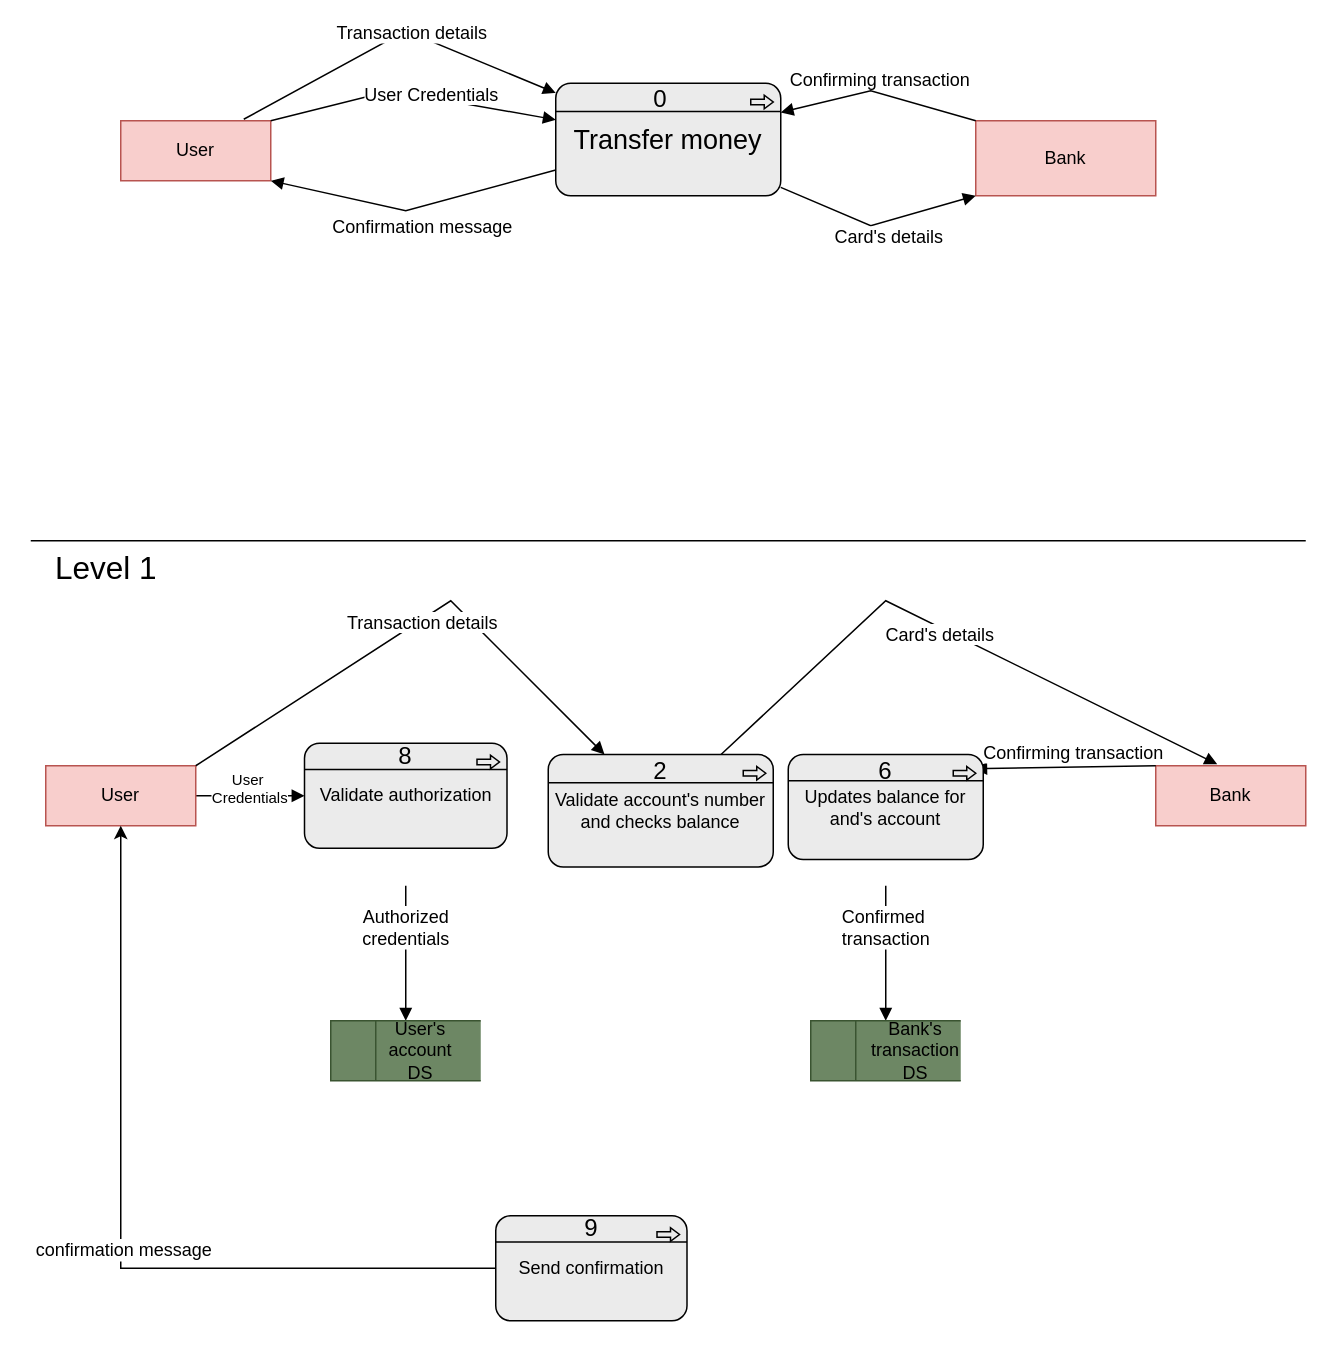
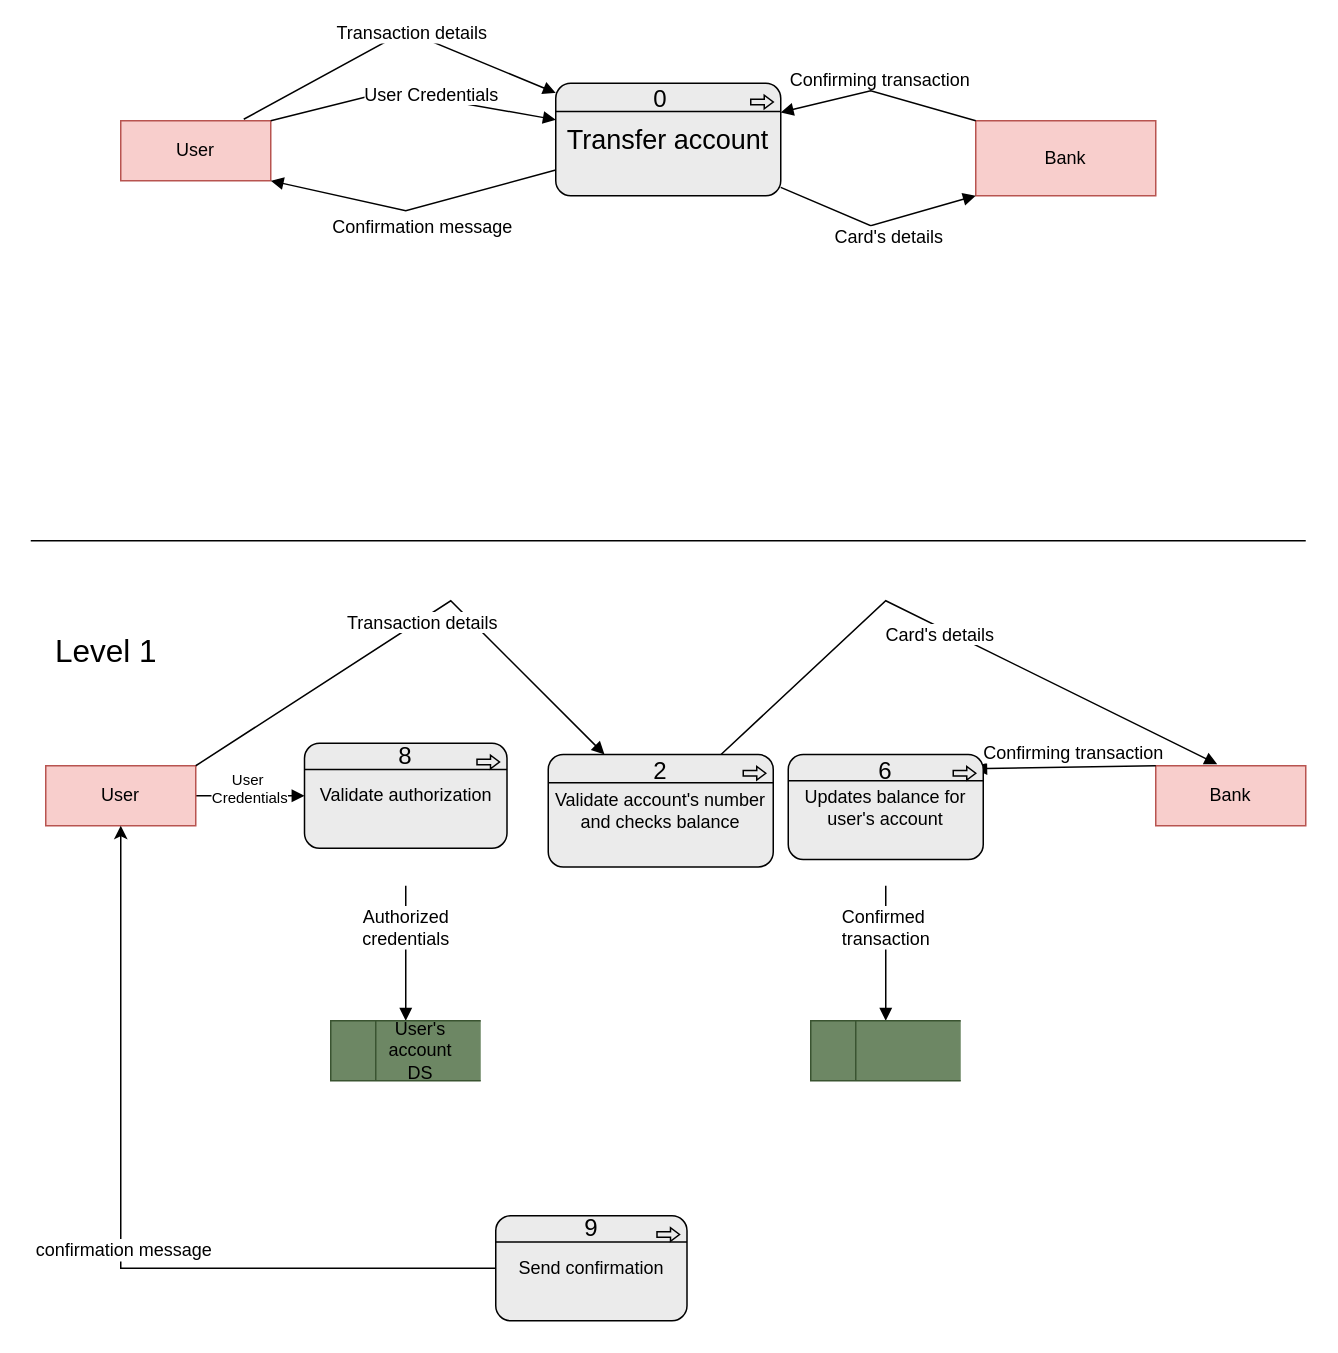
  <mxCell id="0" />
  <mxCell id="1" parent="0" />
  <mxCell id="2" value="User" style="whiteSpace=wrap;html=1;align=center;fillColor=#f8cecc;strokeColor=#b85450;" parent="1" vertex="1"><mxGeometry x="80" y="80" width="100" height="40" as="geometry" /></mxCell>
  <mxCell id="3" value="Bank" style="whiteSpace=wrap;html=1;align=center;fillColor=#f8cecc;strokeColor=#b85450;" parent="1" vertex="1"><mxGeometry x="650" y="80" width="120" height="50" as="geometry" /></mxCell>
  <mxCell id="4" value="User Credentials" style="html=1;verticalAlign=bottom;endArrow=block;curved=0;rounded=0;exitX=1;exitY=0;exitDx=0;exitDy=0;fontSize=12;" parent="1" source="2" target="27" edge="1"><mxGeometry x="0.147" y="-7" width="80" relative="1" as="geometry"><mxPoint x="190" y="80" as="sourcePoint" /><mxPoint x="350" y="80" as="targetPoint" /><Array as="points"><mxPoint x="260" y="60" /></Array><mxPoint as="offset" /></mxGeometry></mxCell>
  <mxCell id="5" value="Confirmation message" style="html=1;verticalAlign=bottom;endArrow=block;curved=0;rounded=0;entryX=1;entryY=1;entryDx=0;entryDy=0;fontSize=12;" parent="1" source="27" target="2" edge="1"><mxGeometry x="0.002" y="22" width="80" relative="1" as="geometry"><mxPoint x="359" y="119" as="sourcePoint" /><mxPoint x="340" y="100" as="targetPoint" /><Array as="points"><mxPoint x="270" y="140" /></Array><mxPoint as="offset" /></mxGeometry></mxCell>
  <mxCell id="6" value="Confirming transaction" style="html=1;verticalAlign=bottom;endArrow=block;curved=0;rounded=0;exitX=0;exitY=0;exitDx=0;exitDy=0;fontSize=12;" parent="1" source="3" target="27" edge="1"><mxGeometry width="80" relative="1" as="geometry"><mxPoint x="690" y="40" as="sourcePoint" /><mxPoint x="510" y="80" as="targetPoint" /><Array as="points"><mxPoint x="580" y="60" /></Array></mxGeometry></mxCell>
  <mxCell id="7" value="Card's details" style="html=1;verticalAlign=bottom;endArrow=block;curved=0;rounded=0;entryX=0;entryY=1;entryDx=0;entryDy=0;fontSize=12;" parent="1" source="27" target="3" edge="1"><mxGeometry x="0.125" y="-20" width="80" relative="1" as="geometry"><mxPoint x="500.08" y="124" as="sourcePoint" /><mxPoint x="500" y="140" as="targetPoint" /><Array as="points"><mxPoint x="580" y="150" /></Array><mxPoint x="-6" y="1" as="offset" /></mxGeometry></mxCell>
  <mxCell id="8" value="User&amp;nbsp;&lt;div&gt;Credentials&lt;/div&gt;" style="html=1;verticalAlign=bottom;endArrow=block;curved=0;rounded=0;fontSize=10;exitX=1;exitY=0.5;exitDx=0;exitDy=0;" parent="1" source="11" target="30" edge="1"><mxGeometry y="-10" width="80" relative="1" as="geometry"><mxPoint x="120" y="510" as="sourcePoint" /><mxPoint x="210" y="530" as="targetPoint" /><Array as="points" /><mxPoint as="offset" /></mxGeometry></mxCell>
  <mxCell id="9" value="Authorized&lt;div&gt;credentials&lt;/div&gt;" style="html=1;verticalAlign=bottom;endArrow=block;curved=0;rounded=0;fontSize=12;exitX=0.5;exitY=1;exitDx=0;exitDy=0;entryX=0.5;entryY=0;entryDx=0;entryDy=0;" parent="1" target="10" edge="1"><mxGeometry width="80" relative="1" as="geometry"><mxPoint x="270" y="590" as="sourcePoint" /><mxPoint x="270" y="670" as="targetPoint" /><Array as="points" /></mxGeometry></mxCell>
  <mxCell id="10" value="" style="html=1;dashed=0;whiteSpace=wrap;shape=mxgraph.dfd.dataStoreID;align=left;spacingLeft=3;points=[[0,0],[0.5,0],[1,0],[0,0.5],[1,0.5],[0,1],[0.5,1],[1,1]];flipH=0;fillColor=#6d8764;fontColor=#ffffff;strokeColor=#3A5431;" parent="1" vertex="1"><mxGeometry x="220" y="680" width="100" height="40" as="geometry" /></mxCell>
  <mxCell id="11" value="User" style="whiteSpace=wrap;html=1;align=center;fillColor=#f8cecc;strokeColor=#b85450;" parent="1" vertex="1"><mxGeometry x="30" y="510" width="100" height="40" as="geometry" /></mxCell>
  <mxCell id="12" value="Bank" style="whiteSpace=wrap;html=1;align=center;fillColor=#f8cecc;strokeColor=#b85450;" parent="1" vertex="1"><mxGeometry x="770" y="510" width="100" height="40" as="geometry" /></mxCell>
  <mxCell id="13" value="User's account&lt;div&gt;DS&lt;/div&gt;" style="text;strokeColor=none;align=center;fillColor=none;html=1;verticalAlign=middle;whiteSpace=wrap;rounded=0;" parent="1" vertex="1"><mxGeometry x="250" y="685" width="60" height="30" as="geometry" /></mxCell>
  <mxCell id="14" value="Confirming transaction" style="html=1;verticalAlign=bottom;endArrow=block;curved=0;rounded=0;fontSize=12;exitX=0;exitY=0;exitDx=0;exitDy=0;entryX=0.954;entryY=0.136;entryDx=0;entryDy=0;entryPerimeter=0;" parent="1" source="12" target="36" edge="1"><mxGeometry x="-0.091" width="80" relative="1" as="geometry"><mxPoint x="670" y="480" as="sourcePoint" /><mxPoint x="660" y="511" as="targetPoint" /><Array as="points" /><mxPoint as="offset" /></mxGeometry></mxCell>
  <mxCell id="15" value="Confirmed&amp;nbsp;&lt;div&gt;transaction&lt;/div&gt;" style="html=1;verticalAlign=bottom;endArrow=block;curved=0;rounded=0;fontSize=12;exitX=0.5;exitY=1;exitDx=0;exitDy=0;entryX=0.5;entryY=0;entryDx=0;entryDy=0;" parent="1" target="16" edge="1"><mxGeometry width="80" relative="1" as="geometry"><mxPoint x="590" y="590" as="sourcePoint" /><mxPoint x="600" y="660" as="targetPoint" /><Array as="points" /></mxGeometry></mxCell>
  <mxCell id="16" value="" style="html=1;dashed=0;whiteSpace=wrap;shape=mxgraph.dfd.dataStoreID;align=left;spacingLeft=3;points=[[0,0],[0.5,0],[1,0],[0,0.5],[1,0.5],[0,1],[0.5,1],[1,1]];flipH=0;fillColor=#6d8764;fontColor=#ffffff;strokeColor=#3A5431;" parent="1" vertex="1"><mxGeometry x="540" y="680" width="100" height="40" as="geometry" /></mxCell>
- <mxCell id="17" value="Bank's transaction&lt;div&gt;DS&lt;/div&gt;" style="text;strokeColor=none;align=center;fillColor=none;html=1;verticalAlign=middle;whiteSpace=wrap;rounded=0;" parent="1" vertex="1"><mxGeometry x="580" y="680" width="60" height="40" as="geometry" /></mxCell>
- <mxCell id="18" value="&lt;font&gt;Level 1&lt;/font&gt;" style="text;html=1;align=center;verticalAlign=middle;resizable=0;points=[];autosize=1;strokeColor=none;fillColor=none;fontSize=21;" parent="1" vertex="1"><mxGeometry x="25" y="358" width="90" height="40" as="geometry" /></mxCell>
+ <mxCell id="18" value="&lt;font&gt;Level 1&lt;/font&gt;" style="text;html=1;align=center;verticalAlign=middle;resizable=0;points=[];autosize=1;strokeColor=none;fillColor=none;fontSize=21;" parent="1" vertex="1"><mxGeometry x="25" y="413" width="90" height="40" as="geometry" /></mxCell>
  <mxCell id="19" value="Transaction details" style="html=1;verticalAlign=bottom;endArrow=block;curved=0;rounded=0;exitX=0.82;exitY=-0.025;exitDx=0;exitDy=0;fontSize=12;exitPerimeter=0;" parent="1" source="2" target="27" edge="1"><mxGeometry x="0.136" y="-9" width="80" relative="1" as="geometry"><mxPoint x="190" y="40" as="sourcePoint" /><mxPoint x="362" y="43.04" as="targetPoint" /><Array as="points"><mxPoint x="270" y="20" /></Array><mxPoint as="offset" /></mxGeometry></mxCell>
  <mxCell id="20" value="&lt;font style=&quot;font-size: 12px;&quot;&gt;Transaction details&lt;/font&gt;" style="html=1;verticalAlign=bottom;endArrow=block;curved=0;rounded=0;fontSize=10;exitX=1;exitY=0;exitDx=0;exitDy=0;" parent="1" source="11" target="33" edge="1"><mxGeometry x="-0.002" y="-10" width="80" relative="1" as="geometry"><mxPoint x="230" y="453" as="sourcePoint" /><mxPoint x="378" y="502" as="targetPoint" /><Array as="points"><mxPoint x="300" y="400" /></Array><mxPoint as="offset" /></mxGeometry></mxCell>
  <mxCell id="21" value="Card's details" style="html=1;verticalAlign=bottom;endArrow=block;curved=0;rounded=0;fontSize=12;entryX=0.41;entryY=-0.025;entryDx=0;entryDy=0;entryPerimeter=0;" parent="1" source="33" target="12" edge="1"><mxGeometry x="-0.01" y="-12" width="80" relative="1" as="geometry"><mxPoint x="480" y="500" as="sourcePoint" /><mxPoint x="630" y="410" as="targetPoint" /><Array as="points"><mxPoint x="590" y="400" /></Array><mxPoint y="1" as="offset" /></mxGeometry></mxCell>
  <mxCell id="22" style="edgeStyle=orthogonalEdgeStyle;rounded=0;orthogonalLoop=1;jettySize=auto;html=1;entryX=0.5;entryY=1;entryDx=0;entryDy=0;exitX=0;exitY=0.5;exitDx=0;exitDy=0;exitPerimeter=0;" parent="1" source="39" target="11" edge="1"><mxGeometry relative="1" as="geometry"><mxPoint x="320" y="836" as="sourcePoint" /></mxGeometry></mxCell>
  <mxCell id="23" value="confirmation message" style="edgeLabel;html=1;align=center;verticalAlign=middle;resizable=0;points=[];fontSize=12;" parent="22" vertex="1" connectable="0"><mxGeometry x="-0.035" y="-1" relative="1" as="geometry"><mxPoint as="offset" /></mxGeometry></mxCell>
  <mxCell id="24" value="" style="endArrow=none;html=1;rounded=0;exitX=0;exitY=0.25;exitDx=0;exitDy=0;elbow=horizontal;exitPerimeter=0;entryX=1;entryY=0.25;entryDx=0;entryDy=0;entryPerimeter=0;" parent="1" source="33" target="33" edge="1"><mxGeometry width="50" height="50" relative="1" as="geometry"><mxPoint x="352.998" y="413.004" as="sourcePoint" /><mxPoint x="410" y="420" as="targetPoint" /><Array as="points" /></mxGeometry></mxCell>
  <mxCell id="25" value="" style="endArrow=none;html=1;rounded=0;entryX=1;entryY=0.25;entryDx=0;entryDy=0;exitX=0;exitY=0.25;exitDx=0;exitDy=0;elbow=horizontal;entryPerimeter=0;exitPerimeter=0;" parent="1" source="30" target="30" edge="1"><mxGeometry width="50" height="50" relative="1" as="geometry"><mxPoint x="227.574" y="496.109" as="sourcePoint" /><mxPoint x="312.426" y="496.109" as="targetPoint" /></mxGeometry></mxCell>
  <mxCell id="26" value="" style="endArrow=none;html=1;rounded=0;" parent="1" edge="1"><mxGeometry width="50" height="50" relative="1" as="geometry"><mxPoint y="360" as="sourcePoint" x="20" /><mxPoint x="870" y="360" as="targetPoint" /></mxGeometry></mxCell>
- <mxCell id="27" value="Transfer money" style="html=1;outlineConnect=0;whiteSpace=wrap;fillColor=#EBEBEB;shape=mxgraph.archimate3.application;appType=proc;archiType=rounded;fontSize=18;" parent="1" vertex="1"><mxGeometry x="370" y="55" width="150" height="75" as="geometry" /></mxCell>
+ <mxCell id="27" value="Transfer account" style="html=1;outlineConnect=0;whiteSpace=wrap;fillColor=#EBEBEB;shape=mxgraph.archimate3.application;appType=proc;archiType=rounded;fontSize=18;" parent="1" vertex="1"><mxGeometry x="370" y="55" width="150" height="75" as="geometry" /></mxCell>
  <mxCell id="28" value="" style="endArrow=none;html=1;rounded=0;entryX=1;entryY=0.25;entryDx=0;entryDy=0;entryPerimeter=0;exitX=0;exitY=0.25;exitDx=0;exitDy=0;exitPerimeter=0;" parent="1" source="27" target="27" edge="1"><mxGeometry width="50" height="50" relative="1" as="geometry"><mxPoint x="450" y="160" as="sourcePoint" /><mxPoint x="500" y="110" as="targetPoint" /></mxGeometry></mxCell>
  <mxCell id="29" value="0" style="text;strokeColor=none;align=center;fillColor=none;html=1;verticalAlign=middle;whiteSpace=wrap;rounded=0;fontSize=16;" parent="1" vertex="1"><mxGeometry x="410" y="50" width="60" height="30" as="geometry" /></mxCell>
  <mxCell id="30" value="Validate authorization" style="html=1;outlineConnect=0;whiteSpace=wrap;fillColor=#EBEBEB;shape=mxgraph.archimate3.application;appType=proc;archiType=rounded;" parent="1" vertex="1"><mxGeometry x="202.5" y="495" width="135" height="70" as="geometry" /></mxCell>
  <mxCell id="31" value="" style="endArrow=none;html=1;rounded=0;entryX=1;entryY=0.25;entryDx=0;entryDy=0;entryPerimeter=0;exitX=0;exitY=0.25;exitDx=0;exitDy=0;exitPerimeter=0;" parent="1" source="30" target="30" edge="1"><mxGeometry width="50" height="50" relative="1" as="geometry"><mxPoint x="450" y="560" as="sourcePoint" /><mxPoint x="500" y="510" as="targetPoint" /></mxGeometry></mxCell>
  <mxCell id="32" value="8" style="text;strokeColor=none;align=center;fillColor=none;html=1;verticalAlign=middle;whiteSpace=wrap;rounded=0;fontSize=16;" parent="1" vertex="1"><mxGeometry x="240" y="485" width="60" height="35" as="geometry" /></mxCell>
  <mxCell id="33" value="Validate account's number&lt;div&gt;and checks balance&lt;/div&gt;" style="html=1;outlineConnect=0;whiteSpace=wrap;fillColor=#EBEBEB;shape=mxgraph.archimate3.application;appType=proc;archiType=rounded;" parent="1" vertex="1"><mxGeometry x="365" y="502.5" width="150" height="75" as="geometry" /></mxCell>
  <mxCell id="34" value="" style="endArrow=none;html=1;rounded=0;entryX=1;entryY=0.25;entryDx=0;entryDy=0;entryPerimeter=0;exitX=0;exitY=0.25;exitDx=0;exitDy=0;exitPerimeter=0;" parent="1" source="33" target="33" edge="1"><mxGeometry width="50" height="50" relative="1" as="geometry"><mxPoint x="430" y="640" as="sourcePoint" /><mxPoint x="480" y="590" as="targetPoint" /></mxGeometry></mxCell>
  <mxCell id="35" value="2" style="text;strokeColor=none;align=center;fillColor=none;html=1;verticalAlign=middle;whiteSpace=wrap;rounded=0;fontSize=16;" parent="1" vertex="1"><mxGeometry x="410" y="495" width="60" height="35" as="geometry" /></mxCell>
- <mxCell id="36" value="Updates balance for and's account" style="html=1;outlineConnect=0;whiteSpace=wrap;fillColor=#EBEBEB;shape=mxgraph.archimate3.application;appType=proc;archiType=rounded;" parent="1" vertex="1"><mxGeometry x="525" y="502.5" width="130" height="70" as="geometry" /></mxCell>
+ <mxCell id="36" value="Updates balance for user's account" style="html=1;outlineConnect=0;whiteSpace=wrap;fillColor=#EBEBEB;shape=mxgraph.archimate3.application;appType=proc;archiType=rounded;" parent="1" vertex="1"><mxGeometry x="525" y="502.5" width="130" height="70" as="geometry" /></mxCell>
  <mxCell id="37" value="" style="endArrow=none;html=1;rounded=0;entryX=1;entryY=0.25;entryDx=0;entryDy=0;entryPerimeter=0;exitX=0;exitY=0.25;exitDx=0;exitDy=0;exitPerimeter=0;" parent="1" source="36" target="36" edge="1"><mxGeometry width="50" height="50" relative="1" as="geometry"><mxPoint x="430" y="640" as="sourcePoint" /><mxPoint x="480" y="590" as="targetPoint" /></mxGeometry></mxCell>
  <mxCell id="38" value="6" style="text;strokeColor=none;align=center;fillColor=none;html=1;verticalAlign=middle;whiteSpace=wrap;rounded=0;fontSize=16;" parent="1" vertex="1"><mxGeometry x="560" y="495" width="60" height="35" as="geometry" /></mxCell>
  <mxCell id="39" value="Send confirmation" style="html=1;outlineConnect=0;whiteSpace=wrap;fillColor=#EBEBEB;shape=mxgraph.archimate3.application;appType=proc;archiType=rounded;" parent="1" vertex="1"><mxGeometry x="330" y="810" width="127.5" height="70" as="geometry" /></mxCell>
  <mxCell id="40" value="" style="endArrow=none;html=1;rounded=0;entryX=1;entryY=0.25;entryDx=0;entryDy=0;entryPerimeter=0;exitX=0;exitY=0.25;exitDx=0;exitDy=0;exitPerimeter=0;" parent="1" source="39" target="39" edge="1"><mxGeometry width="50" height="50" relative="1" as="geometry"><mxPoint x="430" y="740" as="sourcePoint" /><mxPoint x="480" y="690" as="targetPoint" /></mxGeometry></mxCell>
  <mxCell id="41" value="9" style="text;strokeColor=none;align=center;fillColor=none;html=1;verticalAlign=middle;whiteSpace=wrap;rounded=0;fontSize=16;" parent="1" vertex="1"><mxGeometry x="363.75" y="800" width="60" height="35" as="geometry" /></mxCell>
